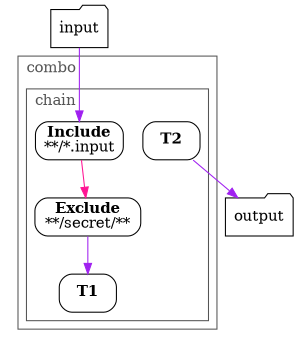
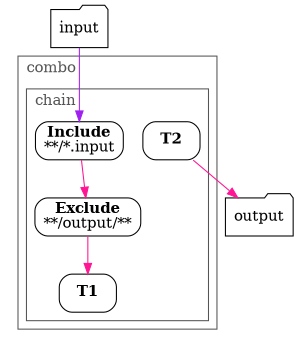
  digraph {
    labeljust=l
    rankdir=TB
    node [shape=rect style=rounded]
    edge [color=deeppink]
    n1 [label=<<b>Include</b><br/>**/*.input>]
-   n2 [label=<<b>Exclude</b><br/>**/secret/**>]
+   n2 [label=<<b>Exclude</b><br/>**/output/**>]
    n3 [label=<<b>T2</b>>]
    n4 [label=<<b>T1</b>>]
    n5 [label=output shape=folder]
    n6 [label=input shape=folder]
    subgraph cluster_1 {
      color="#555555"
      fontcolor="#555555"
      label=combo
      subgraph cluster_2 {
        color="#555555"
        fontcolor="#555555"
        label=chain
        n1
        n2
        n3
        n4
      }
    }
    n1 -> n2
-   n2 -> n4 [color=purple]
-   n3 -> n5 [color=purple]
+   n2 -> n4
+   n3 -> n5
    n6 -> n1 [color=purple]
  }
